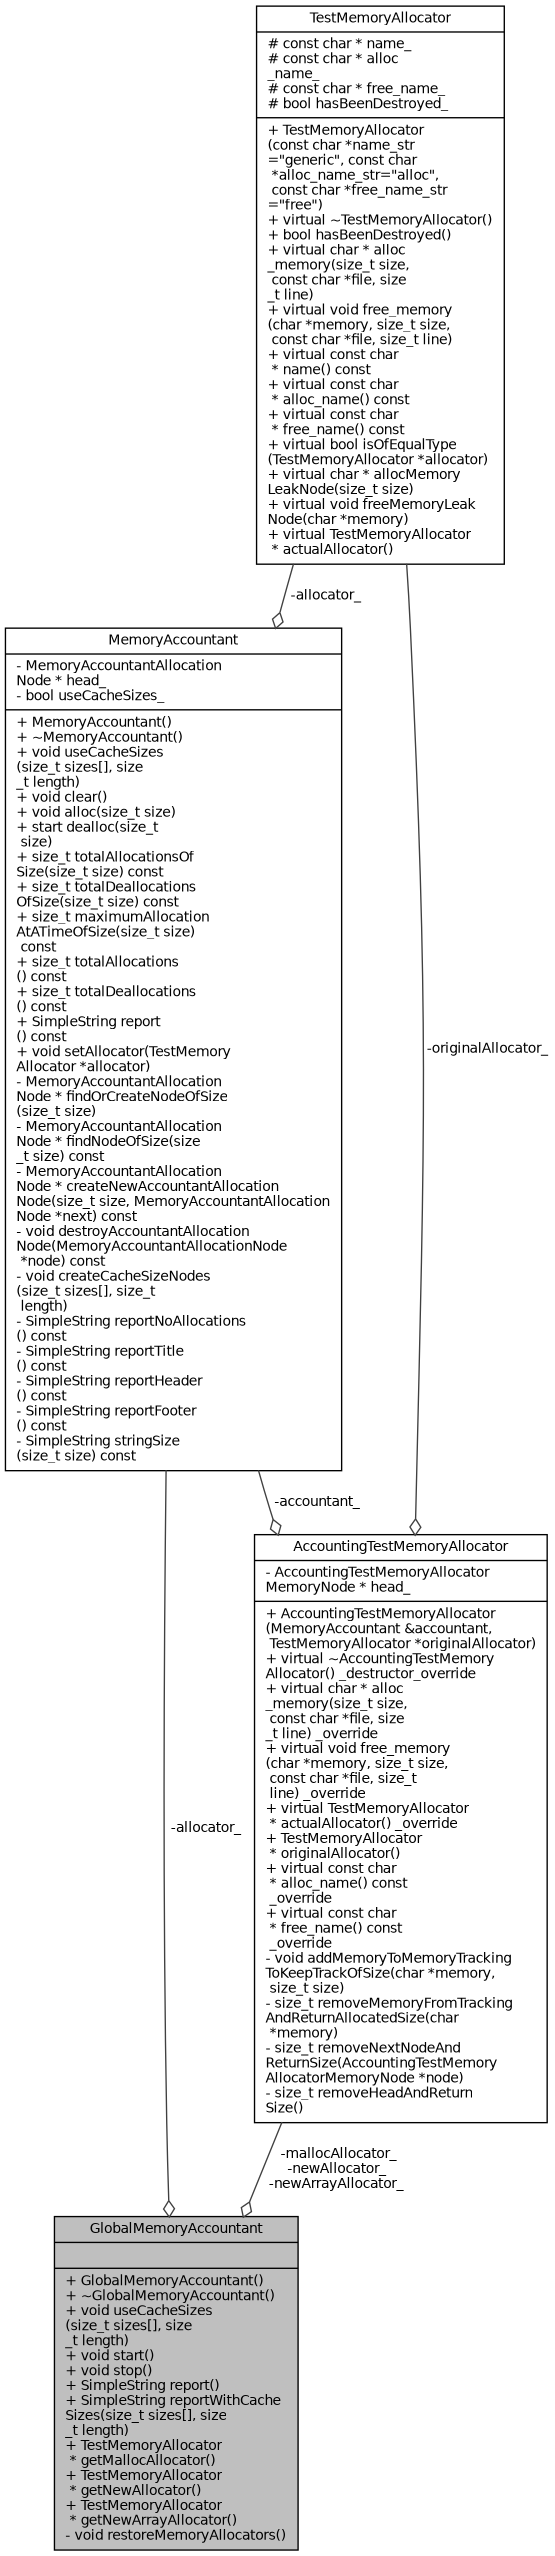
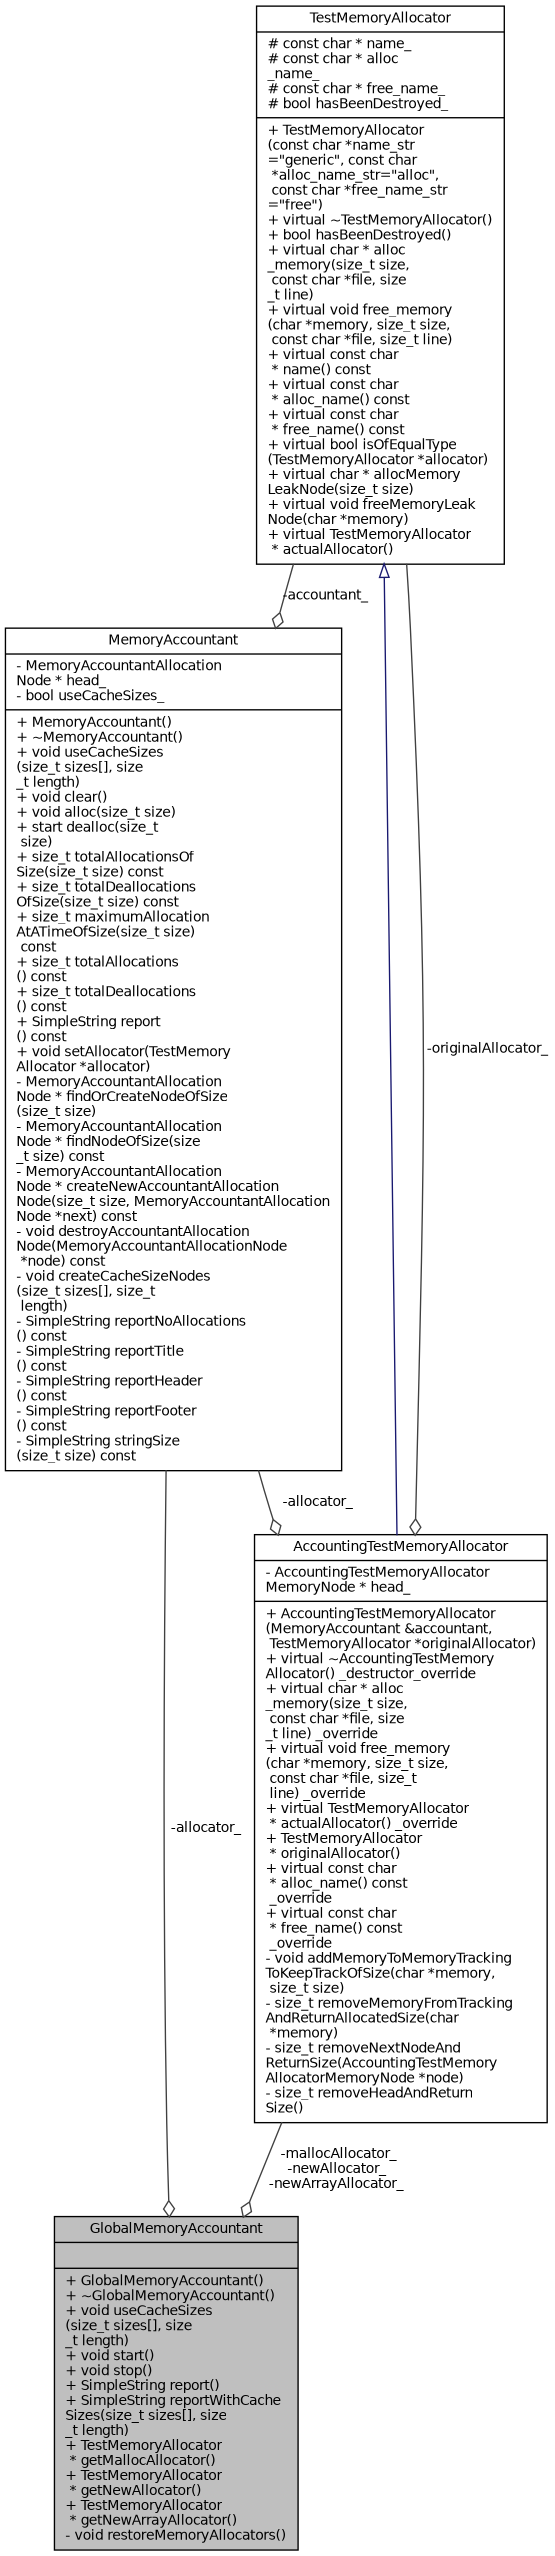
  digraph {
    node [color=black fillcolor=white fontname=Helvetica fontsize=10 shape=record style=filled]
    edge [arrowhead=odiamond color=grey25 fontname=Helvetica fontsize=10 labelfontname=Helvetica labelfontsize=10 style=solid]
    n1 [fillcolor=grey75 fontcolor=black height=0.2 label="{GlobalMemoryAccountant\n||+  GlobalMemoryAccountant()\l+  ~GlobalMemoryAccountant()\l+ void useCacheSizes\l(size_t sizes[], size\l_t length)\l+ void start()\l+ void stop()\l+ SimpleString report()\l+ SimpleString reportWithCache\lSizes(size_t sizes[], size\l_t length)\l+ TestMemoryAllocator\l * getMallocAllocator()\l+ TestMemoryAllocator\l * getNewAllocator()\l+ TestMemoryAllocator\l * getNewArrayAllocator()\l- void restoreMemoryAllocators()\l}" width=0.4]
    n2 [height=0.2 label="{MemoryAccountant\n|- MemoryAccountantAllocation\lNode * head_\l- bool useCacheSizes_\l|+  MemoryAccountant()\l+  ~MemoryAccountant()\l+ void useCacheSizes\l(size_t sizes[], size\l_t length)\l+ void clear()\l+ void alloc(size_t size)\l+ start dealloc(size_t\l size)\l+ size_t totalAllocationsOf\lSize(size_t size) const\l+ size_t totalDeallocations\lOfSize(size_t size) const\l+ size_t maximumAllocation\lAtATimeOfSize(size_t size)\l const\l+ size_t totalAllocations\l() const\l+ size_t totalDeallocations\l() const\l+ SimpleString report\l() const\l+ void setAllocator(TestMemory\lAllocator *allocator)\l- MemoryAccountantAllocation\lNode * findOrCreateNodeOfSize\l(size_t size)\l- MemoryAccountantAllocation\lNode * findNodeOfSize(size\l_t size) const\l- MemoryAccountantAllocation\lNode * createNewAccountantAllocation\lNode(size_t size, MemoryAccountantAllocation\lNode *next) const\l- void destroyAccountantAllocation\lNode(MemoryAccountantAllocationNode\l *node) const\l- void createCacheSizeNodes\l(size_t sizes[], size_t\l length)\l- SimpleString reportNoAllocations\l() const\l- SimpleString reportTitle\l() const\l- SimpleString reportHeader\l() const\l- SimpleString reportFooter\l() const\l- SimpleString stringSize\l(size_t size) const\l}" width=0.4]
    n3 [height=0.2 label="{AccountingTestMemoryAllocator\n|- AccountingTestMemoryAllocator\lMemoryNode * head_\l|+  AccountingTestMemoryAllocator\l(MemoryAccountant &accountant,\l TestMemoryAllocator *originalAllocator)\l+ virtual ~AccountingTestMemory\lAllocator() _destructor_override\l+ virtual char * alloc\l_memory(size_t size,\l const char *file, size\l_t line) _override\l+ virtual void free_memory\l(char *memory, size_t size,\l const char *file, size_t\l line) _override\l+ virtual TestMemoryAllocator\l * actualAllocator() _override\l+ TestMemoryAllocator\l * originalAllocator()\l+ virtual const char\l * alloc_name() const\l _override\l+ virtual const char\l * free_name() const\l _override\l- void addMemoryToMemoryTracking\lToKeepTrackOfSize(char *memory,\l size_t size)\l- size_t removeMemoryFromTracking\lAndReturnAllocatedSize(char\l *memory)\l- size_t removeNextNodeAnd\lReturnSize(AccountingTestMemory\lAllocatorMemoryNode *node)\l- size_t removeHeadAndReturn\lSize()\l}" width=0.4]
    n4 [height=0.2 label="{TestMemoryAllocator\n|# const char * name_\l# const char * alloc\l_name_\l# const char * free_name_\l# bool hasBeenDestroyed_\l|+  TestMemoryAllocator\l(const char *name_str\l=\"generic\", const char\l *alloc_name_str=\"alloc\",\l const char *free_name_str\l=\"free\")\l+ virtual ~TestMemoryAllocator()\l+ bool hasBeenDestroyed()\l+ virtual char * alloc\l_memory(size_t size,\l const char *file, size\l_t line)\l+ virtual void free_memory\l(char *memory, size_t size,\l const char *file, size_t line)\l+ virtual const char\l * name() const\l+ virtual const char\l * alloc_name() const\l+ virtual const char\l * free_name() const\l+ virtual bool isOfEqualType\l(TestMemoryAllocator *allocator)\l+ virtual char * allocMemory\lLeakNode(size_t size)\l+ virtual void freeMemoryLeak\lNode(char *memory)\l+ virtual TestMemoryAllocator\l * actualAllocator()\l}" width=0.4]
    n2 -> n1 [label=" -allocator_"]
-   n2 -> n3 [label=" -accountant_"]
+   n2 -> n3 [label=" -allocator_"]
    n3 -> n1 [label=" -mallocAllocator_\n-newAllocator_\n-newArrayAllocator_"]
-   n4 -> n2 [label=" -allocator_"]
+   n4 -> n2 [label=" -accountant_"]
+   n4 -> n3 [arrowtail=onormal color=midnightblue dir=back arrowhead=""]
    n4 -> n3 [label=" -originalAllocator_"]
  }
